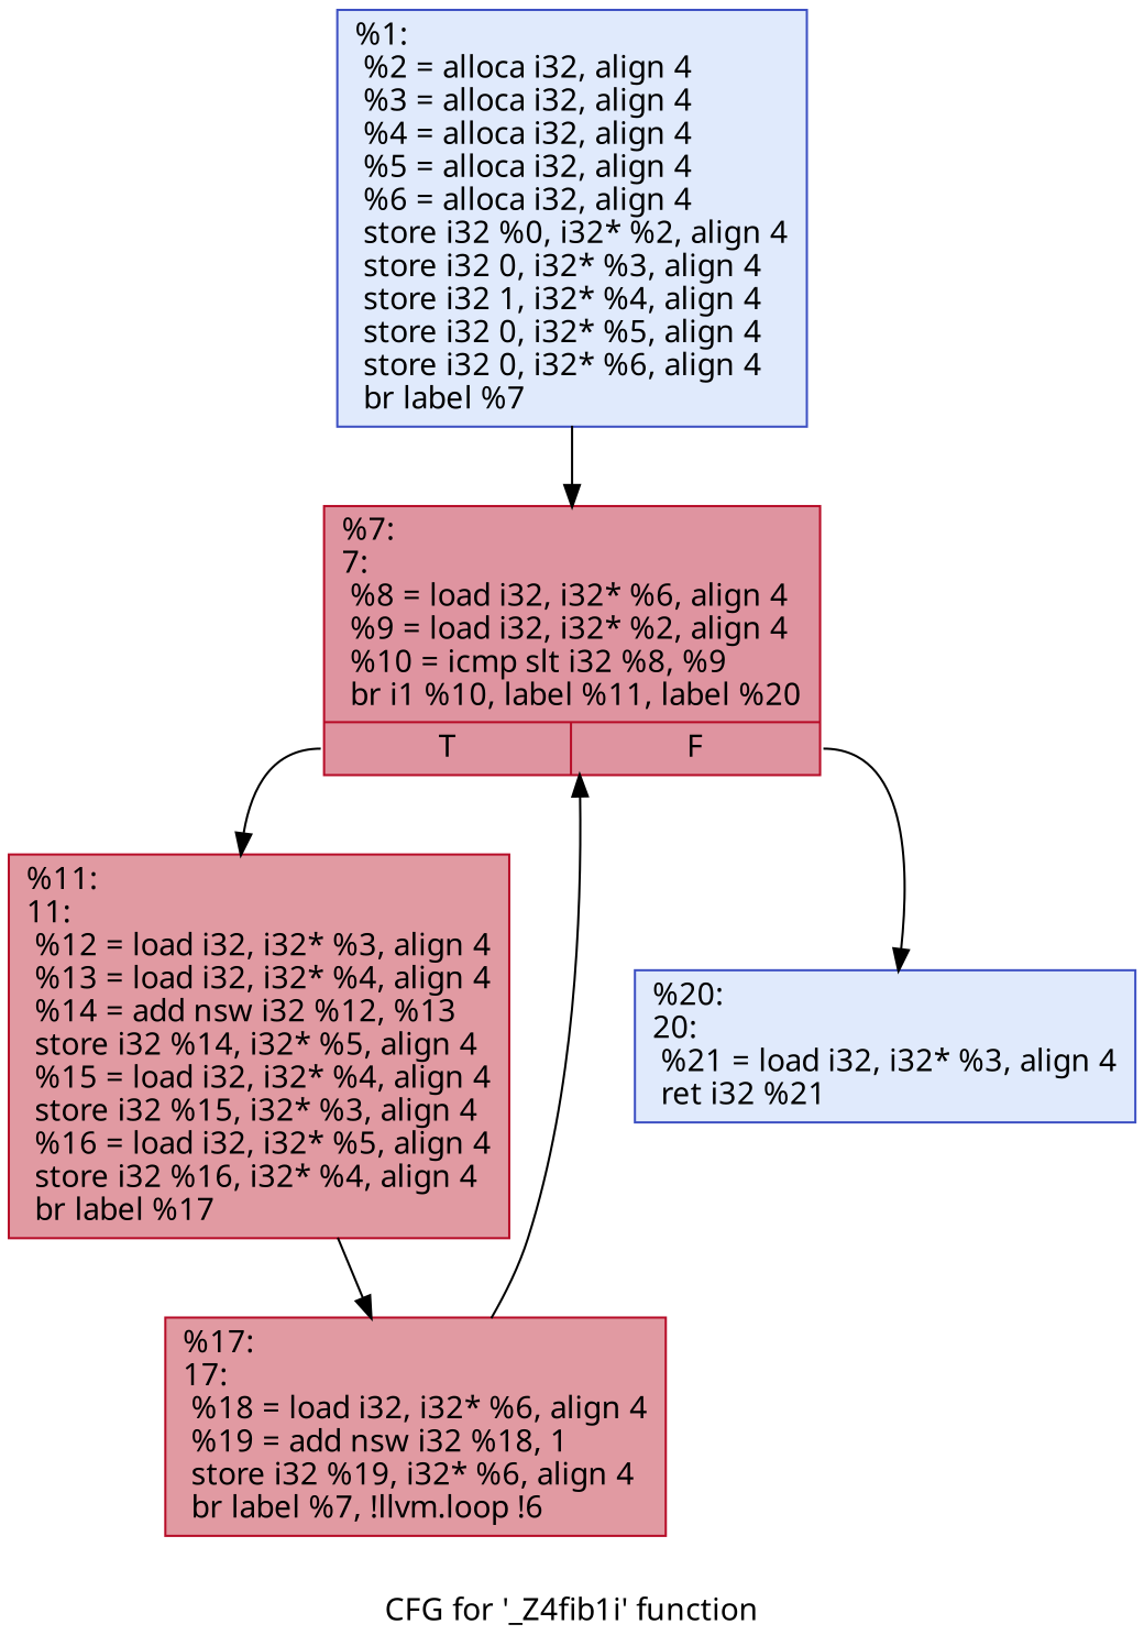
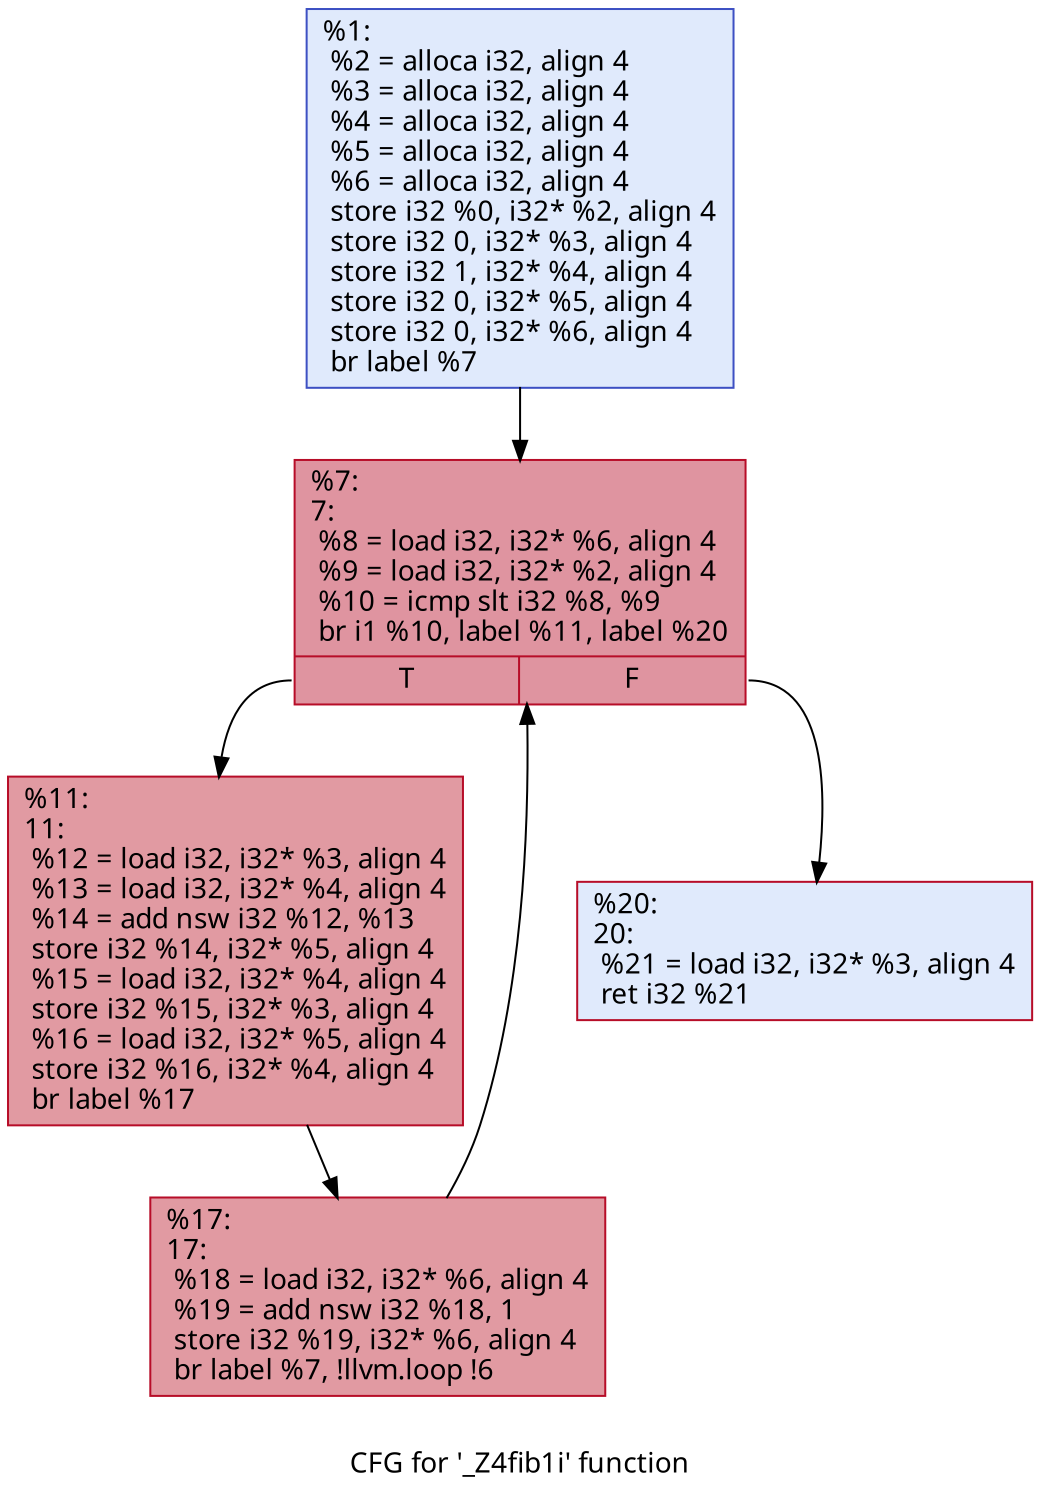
  digraph {
    label="CFG for '_Z4fib1i' function"
    fontname="Noto Sans"
    node [color="#b70d28ff" fillcolor="#b9d0f970" shape=record style=filled fontname="Noto Sans"]
    edge [fontname="Noto Sans"]
    n1 [color="#3d50c3ff" label="{%1:\l  %2 = alloca i32, align 4\l  %3 = alloca i32, align 4\l  %4 = alloca i32, align 4\l  %5 = alloca i32, align 4\l  %6 = alloca i32, align 4\l  store i32 %0, i32* %2, align 4\l  store i32 0, i32* %3, align 4\l  store i32 1, i32* %4, align 4\l  store i32 0, i32* %5, align 4\l  store i32 0, i32* %6, align 4\l  br label %7\l}"]
    n2 [fillcolor="#b70d2870" label="{%7:\l7:                                                \l  %8 = load i32, i32* %6, align 4\l  %9 = load i32, i32* %2, align 4\l  %10 = icmp slt i32 %8, %9\l  br i1 %10, label %11, label %20\l|{<s0>T|<s1>F}}"]
    n3 [fillcolor="#bb1b2c70" label="{%11:\l11:                                               \l  %12 = load i32, i32* %3, align 4\l  %13 = load i32, i32* %4, align 4\l  %14 = add nsw i32 %12, %13\l  store i32 %14, i32* %5, align 4\l  %15 = load i32, i32* %4, align 4\l  store i32 %15, i32* %3, align 4\l  %16 = load i32, i32* %5, align 4\l  store i32 %16, i32* %4, align 4\l  br label %17\l}"]
-   n4 [color="#3d50c3ff" label="{%20:\l20:                                               \l  %21 = load i32, i32* %3, align 4\l  ret i32 %21\l}"]
+   n4 [label="{%20:\l20:                                               \l  %21 = load i32, i32* %3, align 4\l  ret i32 %21\l}"]
    n5 [fillcolor="#bb1b2c70" label="{%17:\l17:                                               \l  %18 = load i32, i32* %6, align 4\l  %19 = add nsw i32 %18, 1\l  store i32 %19, i32* %6, align 4\l  br label %7, !llvm.loop !6\l}"]
    n1 -> n2
    n2 -> n3 [tailport=s0]
    n2 -> n4 [tailport=s1]
    n3 -> n5
    n5 -> n2
  }
